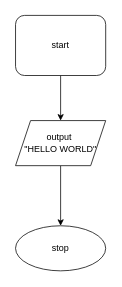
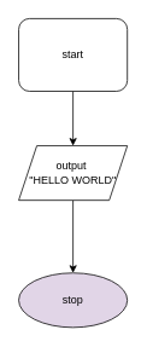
  <mxCell id="0" />
  <mxCell id="1" parent="0" />
  <mxCell id="2" value="" style="edgeStyle=orthogonalEdgeStyle;rounded=0;orthogonalLoop=1;jettySize=auto;html=1;" edge="1" parent="1" source="3" target="5"><mxGeometry relative="1" as="geometry" /></mxCell>
  <mxCell id="3" value="start" style="whiteSpace=wrap;html=1;rounded=1;" vertex="1" parent="1"><mxGeometry x="20" y="20" width="120" height="80" as="geometry" /></mxCell>
  <mxCell id="4" value="" style="edgeStyle=orthogonalEdgeStyle;rounded=0;orthogonalLoop=1;jettySize=auto;html=1;" edge="1" parent="1" source="5" target="6"><mxGeometry relative="1" as="geometry" /></mxCell>
  <mxCell id="5" value="output&amp;nbsp;&lt;br&gt;&quot;HELLO WORLD&quot;" style="shape=parallelogram;perimeter=parallelogramPerimeter;whiteSpace=wrap;html=1;fixedSize=1;" vertex="1" parent="1"><mxGeometry x="20" y="160" width="120" height="60" as="geometry" /></mxCell>
- <mxCell id="6" value="stop" style="ellipse;whiteSpace=wrap;html=1;" vertex="1" parent="1"><mxGeometry x="20" y="300" width="120" height="60" as="geometry" /></mxCell>
+ <mxCell id="6" value="stop" style="ellipse;whiteSpace=wrap;html=1;fillColor=#e1d5e7;" vertex="1" parent="1"><mxGeometry x="20" y="300" width="120" height="60" as="geometry" /></mxCell>
